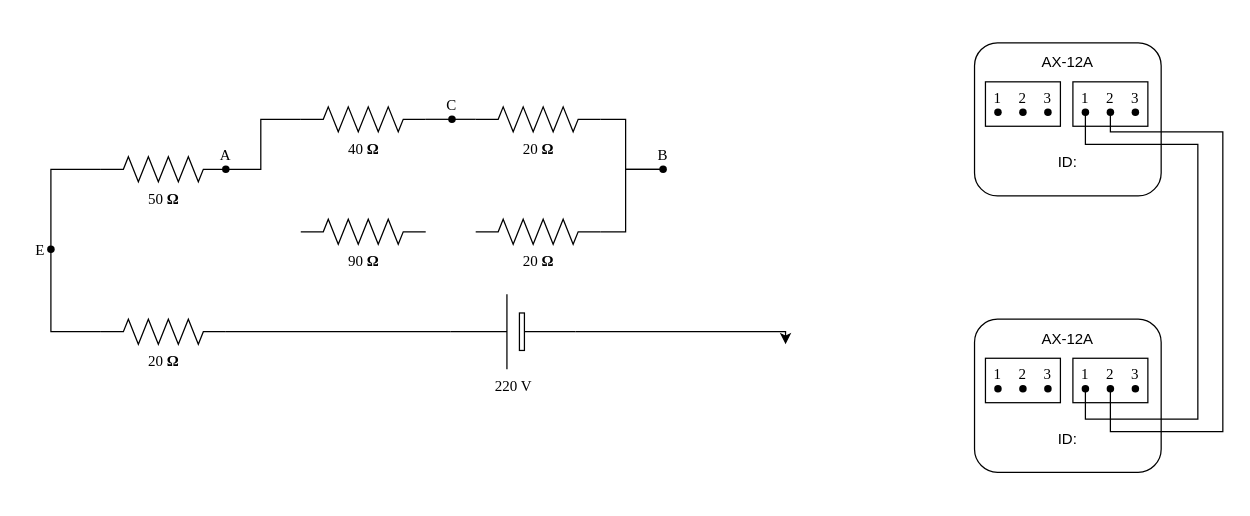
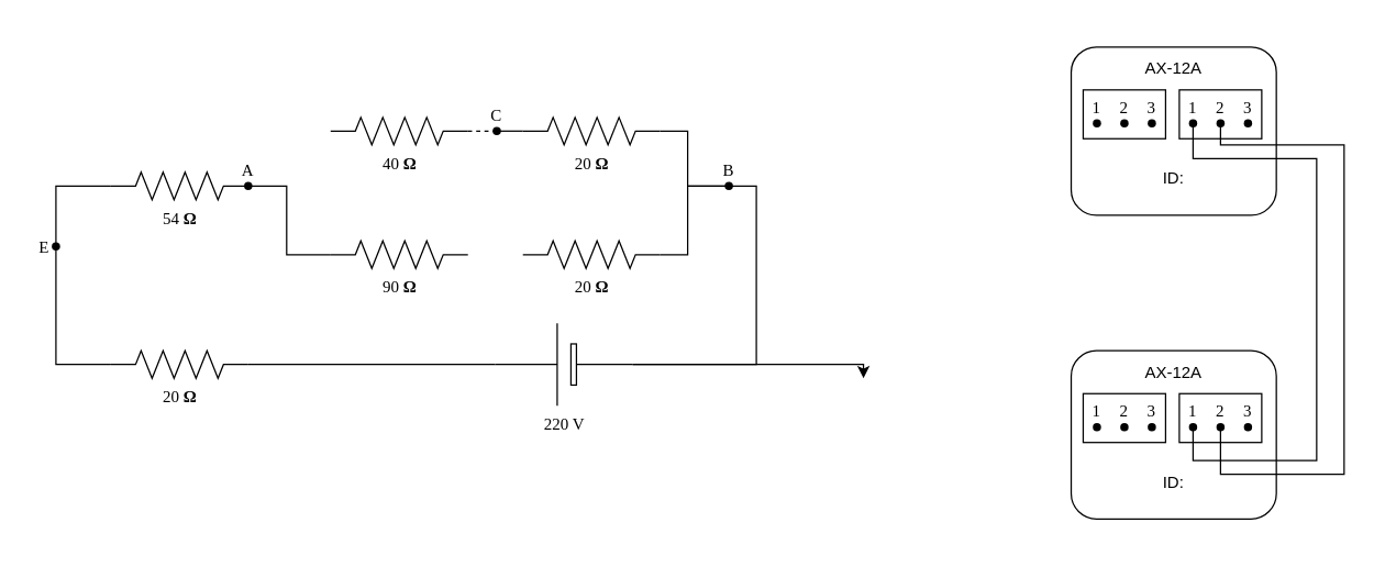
  <mxCell id="0" />
  <mxCell id="1" parent="0" />
  <mxCell id="2" style="edgeStyle=orthogonalEdgeStyle;rounded=0;html=1;exitPerimeter=0;entryX=0;entryY=0.5;entryPerimeter=0;labelBackgroundColor=none;startArrow=none;startFill=0;startSize=5;endArrow=none;endFill=0;endSize=5;jettySize=auto;orthogonalLoop=1;strokeWidth=1;fontFamily=Verdana;fontSize=12;" parent="1" source="19" target="5" edge="1"><mxGeometry relative="1" as="geometry" /></mxCell>
  <mxCell id="3" value="40&amp;nbsp;&lt;b&gt;Ω&lt;/b&gt;" style="verticalLabelPosition=bottom;shadow=0;dashed=0;align=center;html=1;verticalAlign=top;strokeWidth=1;shape=mxgraph.electrical.resistors.resistor_2;rounded=1;comic=0;labelBackgroundColor=none;fontFamily=Verdana;fontSize=12" parent="1" vertex="1"><mxGeometry x="240" y="85" width="100" height="20" as="geometry" /></mxCell>
  <mxCell id="4" style="edgeStyle=orthogonalEdgeStyle;rounded=0;html=1;exitX=1;exitY=0.5;exitPerimeter=0;labelBackgroundColor=none;startArrow=none;startFill=0;startSize=5;endArrow=none;endFill=0;endSize=5;jettySize=auto;orthogonalLoop=1;strokeWidth=1;fontFamily=Verdana;fontSize=12;" parent="1" source="5" target="18" edge="1"><mxGeometry relative="1" as="geometry"><mxPoint x="530" y="135" as="targetPoint" /><Array as="points"><mxPoint x="500" y="95" /><mxPoint x="500" y="135" /></Array></mxGeometry></mxCell>
  <mxCell id="5" value="20&amp;nbsp;&lt;b&gt;Ω&lt;/b&gt;" style="verticalLabelPosition=bottom;shadow=0;dashed=0;align=center;html=1;verticalAlign=top;strokeWidth=1;shape=mxgraph.electrical.resistors.resistor_2;rounded=1;comic=0;labelBackgroundColor=none;fontFamily=Verdana;fontSize=12" parent="1" vertex="1"><mxGeometry x="380" y="85" width="100" height="20" as="geometry" /></mxCell>
  <mxCell id="6" value="90&amp;nbsp;&lt;b&gt;Ω&lt;/b&gt;" style="verticalLabelPosition=bottom;shadow=0;dashed=0;align=center;html=1;verticalAlign=top;strokeWidth=1;shape=mxgraph.electrical.resistors.resistor_2;rounded=1;comic=0;labelBackgroundColor=none;fontFamily=Verdana;fontSize=12" parent="1" vertex="1"><mxGeometry x="240" y="175" width="100" height="20" as="geometry" /></mxCell>
  <mxCell id="7" style="edgeStyle=orthogonalEdgeStyle;rounded=0;html=1;exitX=1;exitY=0.5;exitPerimeter=0;labelBackgroundColor=none;startArrow=none;startFill=0;startSize=5;endArrow=none;endFill=0;endSize=5;jettySize=auto;orthogonalLoop=1;strokeWidth=1;fontFamily=Verdana;fontSize=12;" parent="1" source="8" target="18" edge="1"><mxGeometry relative="1" as="geometry"><mxPoint x="588" y="145" as="targetPoint" /><Array as="points"><mxPoint x="500" y="185" /><mxPoint x="500" y="135" /></Array></mxGeometry></mxCell>
  <mxCell id="8" value="20&amp;nbsp;&lt;b&gt;Ω&lt;/b&gt;" style="verticalLabelPosition=bottom;shadow=0;dashed=0;align=center;html=1;verticalAlign=top;strokeWidth=1;shape=mxgraph.electrical.resistors.resistor_2;rounded=1;comic=0;labelBackgroundColor=none;fontFamily=Verdana;fontSize=12" parent="1" vertex="1"><mxGeometry x="380" y="175" width="100" height="20" as="geometry" /></mxCell>
- <mxCell id="9" style="edgeStyle=orthogonalEdgeStyle;rounded=0;html=1;entryX=0;entryY=0.5;entryPerimeter=0;labelBackgroundColor=none;startArrow=none;startFill=0;startSize=5;endArrow=none;endFill=0;endSize=5;jettySize=auto;orthogonalLoop=1;strokeWidth=1;fontFamily=Verdana;fontSize=12" parent="1" source="21" target="3" edge="1"><mxGeometry relative="1" as="geometry"><Array as="points"><mxPoint x="208" y="135" /><mxPoint x="208" y="95" /></Array></mxGeometry></mxCell>
- <mxCell id="11" value="50&amp;nbsp;&lt;b&gt;Ω&lt;/b&gt;" style="verticalLabelPosition=bottom;shadow=0;dashed=0;align=center;html=1;verticalAlign=top;strokeWidth=1;shape=mxgraph.electrical.resistors.resistor_2;rounded=1;comic=0;labelBackgroundColor=none;fontFamily=Verdana;fontSize=12;" parent="1" vertex="1"><mxGeometry x="80" y="125" width="100" height="20" as="geometry" /></mxCell>
+ <mxCell id="10" style="edgeStyle=orthogonalEdgeStyle;rounded=0;html=1;entryX=0;entryY=0.5;entryPerimeter=0;labelBackgroundColor=none;startArrow=none;startFill=0;startSize=5;endArrow=none;endFill=0;endSize=5;jettySize=auto;orthogonalLoop=1;strokeWidth=1;fontFamily=Verdana;fontSize=12;" parent="1" source="21" target="6" edge="1"><mxGeometry relative="1" as="geometry"><Array as="points"><mxPoint x="208" y="135" /><mxPoint x="208" y="185" /></Array></mxGeometry></mxCell>
+ <mxCell id="11" value="54&amp;nbsp;&lt;b&gt;Ω&lt;/b&gt;" style="verticalLabelPosition=bottom;shadow=0;dashed=0;align=center;html=1;verticalAlign=top;strokeWidth=1;shape=mxgraph.electrical.resistors.resistor_2;rounded=1;comic=0;labelBackgroundColor=none;fontFamily=Verdana;fontSize=12;" parent="1" vertex="1"><mxGeometry x="80" y="125" width="100" height="20" as="geometry" /></mxCell>
  <mxCell id="12" style="edgeStyle=orthogonalEdgeStyle;rounded=0;html=1;exitX=0;exitY=0.5;exitPerimeter=0;labelBackgroundColor=none;startArrow=none;startFill=0;startSize=5;endArrow=none;endFill=0;endSize=5;jettySize=auto;orthogonalLoop=1;strokeWidth=1;fontFamily=Verdana;fontSize=12" parent="1" source="13" target="22" edge="1"><mxGeometry relative="1" as="geometry"><Array as="points"><mxPoint x="40" y="265" /></Array></mxGeometry></mxCell>
  <mxCell id="13" value="20&amp;nbsp;&lt;b&gt;Ω&lt;/b&gt;" style="verticalLabelPosition=bottom;shadow=0;dashed=0;align=center;html=1;verticalAlign=top;strokeWidth=1;shape=mxgraph.electrical.resistors.resistor_2;rounded=1;comic=0;labelBackgroundColor=none;fontFamily=Verdana;fontSize=12" parent="1" vertex="1"><mxGeometry x="80" y="255" width="100" height="20" as="geometry" /></mxCell>
  <mxCell id="14" style="edgeStyle=orthogonalEdgeStyle;rounded=0;html=1;exitX=1;exitY=0.5;exitPerimeter=0;entryX=1;entryY=0.5;entryPerimeter=0;labelBackgroundColor=none;startArrow=none;startFill=0;startSize=5;endArrow=none;endFill=0;endSize=5;jettySize=auto;orthogonalLoop=1;strokeWidth=1;fontFamily=Verdana;fontSize=12" parent="1" source="17" target="13" edge="1"><mxGeometry relative="1" as="geometry" /></mxCell>
+ <mxCell id="15" style="edgeStyle=orthogonalEdgeStyle;rounded=0;html=1;exitX=0;exitY=0.5;exitPerimeter=0;labelBackgroundColor=none;startArrow=none;startFill=0;startSize=5;endArrow=none;endFill=0;endSize=5;jettySize=auto;orthogonalLoop=1;strokeWidth=1;fontFamily=Verdana;fontSize=12" parent="1" source="17" target="18" edge="1"><mxGeometry relative="1" as="geometry"><mxPoint x="530" y="135" as="targetPoint" /><Array as="points"><mxPoint x="550" y="265" /><mxPoint x="550" y="135" /></Array></mxGeometry></mxCell>
  <mxCell id="16" style="edgeStyle=orthogonalEdgeStyle;rounded=0;orthogonalLoop=1;jettySize=auto;html=1;" edge="1" parent="1" source="17"><mxGeometry relative="1" as="geometry"><mxPoint x="628" y="275" as="targetPoint" /><Array as="points"><mxPoint x="628" y="265" /></Array></mxGeometry></mxCell>
  <mxCell id="17" value="220 V" style="verticalLabelPosition=bottom;shadow=0;dashed=0;align=center;fillColor=default;html=1;verticalAlign=top;strokeWidth=1;shape=mxgraph.electrical.miscellaneous.monocell_battery;rounded=1;comic=0;labelBackgroundColor=none;fontFamily=Verdana;fontSize=12;flipH=1;" parent="1" vertex="1"><mxGeometry x="360" y="235" width="100" height="60" as="geometry" /></mxCell>
  <mxCell id="18" value="B" style="shape=waypoint;sketch=0;fillStyle=solid;size=6;pointerEvents=1;points=[];fillColor=none;resizable=0;rotatable=0;perimeter=centerPerimeter;snapToPoint=1;verticalAlign=top;spacingBottom=0;spacingTop=-5;fontFamily=Verdana;fontSize=12;" parent="1" vertex="1"><mxGeometry x="510" y="115" width="40" height="40" as="geometry" /></mxCell>
  <mxCell id="19" value="C" style="shape=waypoint;sketch=0;fillStyle=solid;size=6;pointerEvents=1;points=[];fillColor=none;resizable=0;rotatable=0;perimeter=centerPerimeter;snapToPoint=1;verticalAlign=top;spacingBottom=0;spacingTop=-5;fontFamily=Verdana;fontSize=12;" parent="1" vertex="1"><mxGeometry x="341" y="75" width="40" height="40" as="geometry" /></mxCell>
- <mxCell id="20" value="" style="edgeStyle=orthogonalEdgeStyle;rounded=0;html=1;exitX=1;exitY=0.5;exitPerimeter=0;entryPerimeter=0;labelBackgroundColor=none;startArrow=none;startFill=0;startSize=5;endArrow=none;endFill=0;endSize=5;jettySize=auto;orthogonalLoop=1;strokeWidth=1;fontFamily=Verdana;fontSize=12;" parent="1" source="3" target="19" edge="1"><mxGeometry relative="1" as="geometry"><mxPoint x="340" y="95" as="sourcePoint" /><mxPoint x="380" y="95" as="targetPoint" /></mxGeometry></mxCell>
+ <mxCell id="20" value="" style="edgeStyle=orthogonalEdgeStyle;rounded=0;html=1;exitX=1;exitY=0.5;exitPerimeter=0;entryPerimeter=0;labelBackgroundColor=none;startArrow=none;startFill=0;startSize=5;endArrow=none;endFill=0;endSize=5;jettySize=auto;orthogonalLoop=1;strokeWidth=1;fontFamily=Verdana;fontSize=12;dashed=1;" parent="1" source="3" target="19" edge="1"><mxGeometry relative="1" as="geometry"><mxPoint x="340" y="95" as="sourcePoint" /><mxPoint x="380" y="95" as="targetPoint" /></mxGeometry></mxCell>
  <mxCell id="21" value="A" style="shape=waypoint;sketch=0;fillStyle=solid;size=6;pointerEvents=1;points=[];fillColor=none;resizable=0;rotatable=0;perimeter=centerPerimeter;snapToPoint=1;verticalAlign=top;spacingBottom=0;spacingTop=-5;fontFamily=Verdana;fontSize=12;" parent="1" vertex="1"><mxGeometry x="160" y="115" width="40" height="40" as="geometry" /></mxCell>
- <mxCell id="22" value="E" style="shape=waypoint;sketch=0;fillStyle=solid;size=6;pointerEvents=1;points=[];fillColor=none;resizable=0;rotatable=0;perimeter=centerPerimeter;snapToPoint=1;verticalAlign=middle;spacingBottom=0;spacingTop=0;fontFamily=Verdana;fontSize=12;labelPosition=center;verticalLabelPosition=middle;align=left;spacingRight=0;spacingLeft=6;" parent="1" vertex="1"><mxGeometry x="20" y="179" width="40" height="40" as="geometry" /></mxCell>
+ <mxCell id="22" value="E" style="shape=waypoint;sketch=0;fillStyle=solid;size=6;pointerEvents=1;points=[];fillColor=none;resizable=0;rotatable=0;perimeter=centerPerimeter;snapToPoint=1;verticalAlign=middle;spacingBottom=0;spacingTop=0;fontFamily=Verdana;fontSize=12;labelPosition=center;verticalLabelPosition=middle;align=left;spacingRight=0;spacingLeft=6;" parent="1" vertex="1"><mxGeometry x="20" y="159" width="40" height="40" as="geometry" /></mxCell>
  <mxCell id="23" style="edgeStyle=orthogonalEdgeStyle;rounded=0;html=1;labelBackgroundColor=none;startArrow=none;startFill=0;startSize=5;endArrow=none;endFill=0;endSize=5;jettySize=auto;orthogonalLoop=1;strokeWidth=1;fontFamily=Verdana;fontSize=12;entryX=0;entryY=0.5;entryDx=0;entryDy=0;entryPerimeter=0;" parent="1" source="22" target="11" edge="1"><mxGeometry relative="1" as="geometry"><Array as="points"><mxPoint x="40" y="135" /></Array><mxPoint x="90" y="275" as="sourcePoint" /><mxPoint x="50" y="209" as="targetPoint" /></mxGeometry></mxCell>
  <mxCell id="24" value="" style="group" vertex="1" connectable="0" parent="1"><mxGeometry x="778" y="33.75" width="150.64" height="122.5" as="geometry" /></mxCell>
  <mxCell id="25" value="" style="rounded=1;whiteSpace=wrap;html=1;rotation=90;" vertex="1" parent="24"><mxGeometry x="14.7" y="-13.44" width="122.5" height="149.38" as="geometry" /></mxCell>
  <mxCell id="26" value="" style="group" vertex="1" connectable="0" parent="24"><mxGeometry y="31.25" width="80" height="40" as="geometry" /></mxCell>
  <mxCell id="27" value="" style="rounded=0;whiteSpace=wrap;html=1;" vertex="1" parent="26"><mxGeometry x="10" width="60" height="35.556" as="geometry" /></mxCell>
  <mxCell id="28" value="1" style="shape=waypoint;sketch=0;fillStyle=solid;size=6;pointerEvents=1;points=[];fillColor=none;resizable=0;rotatable=0;perimeter=centerPerimeter;snapToPoint=1;verticalAlign=top;spacingBottom=0;spacingTop=-5;fontFamily=Verdana;fontSize=12;" parent="26" vertex="1"><mxGeometry y="4.444" width="40" height="40" as="geometry" /></mxCell>
  <mxCell id="29" value="3&#10;" style="shape=waypoint;sketch=0;fillStyle=solid;size=6;pointerEvents=1;points=[];fillColor=none;resizable=0;rotatable=0;perimeter=centerPerimeter;snapToPoint=1;verticalAlign=top;spacingBottom=0;spacingTop=-5;fontFamily=Verdana;fontSize=12;" vertex="1" parent="26"><mxGeometry x="40" y="4.444" width="40" height="40" as="geometry" /></mxCell>
  <mxCell id="30" value="2&#10;" style="shape=waypoint;sketch=0;fillStyle=solid;size=6;pointerEvents=1;points=[];fillColor=none;resizable=0;rotatable=0;perimeter=centerPerimeter;snapToPoint=1;verticalAlign=top;spacingBottom=0;spacingTop=-5;fontFamily=Verdana;fontSize=12;" vertex="1" parent="26"><mxGeometry x="20" y="4.444" width="40" height="40" as="geometry" /></mxCell>
  <mxCell id="31" value="" style="group" vertex="1" connectable="0" parent="24"><mxGeometry x="70" y="31.25" width="80" height="40" as="geometry" /></mxCell>
  <mxCell id="32" value="" style="rounded=0;whiteSpace=wrap;html=1;" vertex="1" parent="31"><mxGeometry x="10" width="60" height="35.556" as="geometry" /></mxCell>
  <mxCell id="33" value="1" style="shape=waypoint;sketch=0;fillStyle=solid;size=6;pointerEvents=1;points=[];fillColor=none;resizable=0;rotatable=0;perimeter=centerPerimeter;snapToPoint=1;verticalAlign=top;spacingBottom=0;spacingTop=-5;fontFamily=Verdana;fontSize=12;" vertex="1" parent="31"><mxGeometry y="4.444" width="40" height="40" as="geometry" /></mxCell>
  <mxCell id="34" value="3&#10;" style="shape=waypoint;sketch=0;fillStyle=solid;size=6;pointerEvents=1;points=[];fillColor=none;resizable=0;rotatable=0;perimeter=centerPerimeter;snapToPoint=1;verticalAlign=top;spacingBottom=0;spacingTop=-5;fontFamily=Verdana;fontSize=12;" vertex="1" parent="31"><mxGeometry x="40" y="4.444" width="40" height="40" as="geometry" /></mxCell>
  <mxCell id="35" value="2&#10;" style="shape=waypoint;sketch=0;fillStyle=solid;size=6;pointerEvents=1;points=[];fillColor=none;resizable=0;rotatable=0;perimeter=centerPerimeter;snapToPoint=1;verticalAlign=top;spacingBottom=0;spacingTop=-5;fontFamily=Verdana;fontSize=12;" vertex="1" parent="31"><mxGeometry x="20" y="4.444" width="40" height="40" as="geometry" /></mxCell>
  <mxCell id="36" value="AX-12A" style="text;html=1;strokeColor=none;fillColor=none;align=center;verticalAlign=middle;whiteSpace=wrap;rounded=0;" vertex="1" parent="24"><mxGeometry x="45.95" y="1.25" width="60" height="30" as="geometry" /></mxCell>
  <mxCell id="37" value="ID: " style="text;html=1;strokeColor=none;fillColor=none;align=center;verticalAlign=middle;whiteSpace=wrap;rounded=0;" vertex="1" parent="24"><mxGeometry x="45.95" y="81.25" width="60" height="30" as="geometry" /></mxCell>
  <mxCell id="38" value="" style="group" vertex="1" connectable="0" parent="1"><mxGeometry x="778" y="255" width="150.64" height="122.5" as="geometry" /></mxCell>
  <mxCell id="39" value="" style="rounded=1;whiteSpace=wrap;html=1;rotation=90;" vertex="1" parent="38"><mxGeometry x="14.7" y="-13.44" width="122.5" height="149.38" as="geometry" /></mxCell>
  <mxCell id="40" value="" style="group" vertex="1" connectable="0" parent="38"><mxGeometry y="31.25" width="80" height="40" as="geometry" /></mxCell>
  <mxCell id="41" value="" style="rounded=0;whiteSpace=wrap;html=1;" vertex="1" parent="40"><mxGeometry x="10" width="60" height="35.556" as="geometry" /></mxCell>
  <mxCell id="42" value="1" style="shape=waypoint;sketch=0;fillStyle=solid;size=6;pointerEvents=1;points=[];fillColor=none;resizable=0;rotatable=0;perimeter=centerPerimeter;snapToPoint=1;verticalAlign=top;spacingBottom=0;spacingTop=-5;fontFamily=Verdana;fontSize=12;" vertex="1" parent="40"><mxGeometry y="4.444" width="40" height="40" as="geometry" /></mxCell>
  <mxCell id="43" value="3&#10;" style="shape=waypoint;sketch=0;fillStyle=solid;size=6;pointerEvents=1;points=[];fillColor=none;resizable=0;rotatable=0;perimeter=centerPerimeter;snapToPoint=1;verticalAlign=top;spacingBottom=0;spacingTop=-5;fontFamily=Verdana;fontSize=12;" vertex="1" parent="40"><mxGeometry x="40" y="4.444" width="40" height="40" as="geometry" /></mxCell>
  <mxCell id="44" value="2&#10;" style="shape=waypoint;sketch=0;fillStyle=solid;size=6;pointerEvents=1;points=[];fillColor=none;resizable=0;rotatable=0;perimeter=centerPerimeter;snapToPoint=1;verticalAlign=top;spacingBottom=0;spacingTop=-5;fontFamily=Verdana;fontSize=12;" vertex="1" parent="40"><mxGeometry x="20" y="4.444" width="40" height="40" as="geometry" /></mxCell>
  <mxCell id="45" value="" style="group" vertex="1" connectable="0" parent="38"><mxGeometry x="70" y="31.25" width="80" height="40" as="geometry" /></mxCell>
  <mxCell id="46" value="" style="rounded=0;whiteSpace=wrap;html=1;" vertex="1" parent="45"><mxGeometry x="10" width="60" height="35.556" as="geometry" /></mxCell>
  <mxCell id="47" value="1" style="shape=waypoint;sketch=0;fillStyle=solid;size=6;pointerEvents=1;points=[];fillColor=none;resizable=0;rotatable=0;perimeter=centerPerimeter;snapToPoint=1;verticalAlign=top;spacingBottom=0;spacingTop=-5;fontFamily=Verdana;fontSize=12;" vertex="1" parent="45"><mxGeometry y="4.444" width="40" height="40" as="geometry" /></mxCell>
  <mxCell id="48" value="3&#10;" style="shape=waypoint;sketch=0;fillStyle=solid;size=6;pointerEvents=1;points=[];fillColor=none;resizable=0;rotatable=0;perimeter=centerPerimeter;snapToPoint=1;verticalAlign=top;spacingBottom=0;spacingTop=-5;fontFamily=Verdana;fontSize=12;" vertex="1" parent="45"><mxGeometry x="40" y="4.444" width="40" height="40" as="geometry" /></mxCell>
  <mxCell id="49" value="2&#10;" style="shape=waypoint;sketch=0;fillStyle=solid;size=6;pointerEvents=1;points=[];fillColor=none;resizable=0;rotatable=0;perimeter=centerPerimeter;snapToPoint=1;verticalAlign=top;spacingBottom=0;spacingTop=-5;fontFamily=Verdana;fontSize=12;" vertex="1" parent="45"><mxGeometry x="20" y="4.444" width="40" height="40" as="geometry" /></mxCell>
  <mxCell id="50" value="AX-12A" style="text;html=1;strokeColor=none;fillColor=none;align=center;verticalAlign=middle;whiteSpace=wrap;rounded=0;" vertex="1" parent="38"><mxGeometry x="45.95" y="1.25" width="60" height="30" as="geometry" /></mxCell>
  <mxCell id="51" value="ID: " style="text;html=1;strokeColor=none;fillColor=none;align=center;verticalAlign=middle;whiteSpace=wrap;rounded=0;" vertex="1" parent="38"><mxGeometry x="45.95" y="81.25" width="60" height="30" as="geometry" /></mxCell>
  <mxCell id="52" value="" style="endArrow=none;html=1;rounded=0;exitX=0.575;exitY=0.683;exitDx=0;exitDy=0;exitPerimeter=0;" edge="1" parent="1" source="47" target="33"><mxGeometry width="50" height="50" relative="1" as="geometry"><mxPoint x="588" y="405" as="sourcePoint" /><mxPoint x="638" y="355" as="targetPoint" /><Array as="points"><mxPoint x="868" y="335" /><mxPoint x="918" y="335" /><mxPoint x="958" y="335" /><mxPoint x="958" y="225" /><mxPoint x="958" y="115" /><mxPoint x="868" y="115" /></Array></mxGeometry></mxCell>
  <mxCell id="53" value="" style="endArrow=none;html=1;rounded=0;exitX=0.6;exitY=0.508;exitDx=0;exitDy=0;exitPerimeter=0;" edge="1" parent="1" source="49" target="35"><mxGeometry width="50" height="50" relative="1" as="geometry"><mxPoint x="588" y="405" as="sourcePoint" /><mxPoint x="638" y="355" as="targetPoint" /><Array as="points"><mxPoint x="888" y="345" /><mxPoint x="978" y="345" /><mxPoint x="978" y="105" /><mxPoint x="938" y="105" /><mxPoint x="888" y="105" /></Array></mxGeometry></mxCell>
